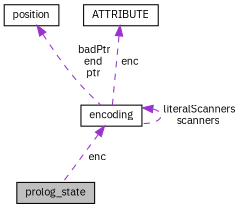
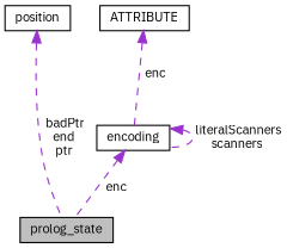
  digraph {
    fontname="IBM Plex Sans"
    node [color=black fillcolor=white fontname="IBM Plex Sans" fontsize=10 shape=record style=filled]
    edge [color=darkorchid3 dir=back fontname="IBM Plex Sans" fontsize=10 labelfontname=Helvetica labelfontsize=10 style=dashed]
    n1 [fillcolor=grey75 fontcolor=black height=0.2 label=prolog_state width=0.4]
    n2 [height=0.2 label=encoding width=0.4]
    n3 [height=0.2 label=position width=0.4]
    n4 [height=0.2 label=ATTRIBUTE width=0.4]
    n2 -> n1 [label=" enc"]
    n2 -> n2 [label=" literalScanners\nscanners"]
-   n3 -> n2 [label=" badPtr\nend\nptr"]
+   n3 -> n1 [label=" badPtr\nend\nptr"]
    n4 -> n2 [label=" enc"]
  }
